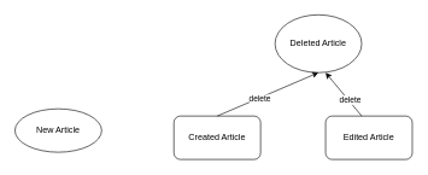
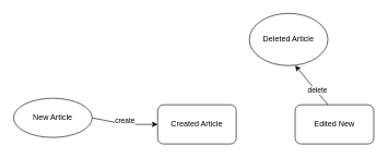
  <mxCell id="0" />
  <mxCell id="1" parent="0" />
  <mxCell id="2" value="Deleted Article" style="ellipse;whiteSpace=wrap;html=1;" vertex="1" parent="1"><mxGeometry x="380" y="20" width="120" height="80" as="geometry" /></mxCell>
  <mxCell id="3" value="Created Article" style="rounded=1;whiteSpace=wrap;html=1;" vertex="1" parent="1"><mxGeometry x="240" y="160" width="120" height="60" as="geometry" /></mxCell>
  <mxCell id="4" value="New Article" style="ellipse;whiteSpace=wrap;html=1;" vertex="1" parent="1"><mxGeometry x="20" y="150" width="120" height="60" as="geometry" /></mxCell>
- <mxCell id="7" value="" style="endArrow=classic;html=1;rounded=0;exitX=0.5;exitY=0;exitDx=0;exitDy=0;entryX=0.5;entryY=1;entryDx=0;entryDy=0;" edge="1" parent="1" source="3" target="2"><mxGeometry width="50" height="50" relative="1" as="geometry"><mxPoint x="280" y="180" as="sourcePoint" /><mxPoint x="330" y="130" as="targetPoint" /><Array as="points" /></mxGeometry></mxCell>
- <mxCell id="8" value="delete " style="edgeLabel;html=1;align=center;verticalAlign=middle;resizable=0;points=[];" vertex="1" connectable="0" parent="7"><mxGeometry x="-0.176" y="-1" relative="1" as="geometry"><mxPoint as="offset" /></mxGeometry></mxCell>
- <mxCell id="9" value="Edited Article" style="rounded=1;whiteSpace=wrap;html=1;" vertex="1" parent="1"><mxGeometry x="450" y="160" width="120" height="60" as="geometry" /></mxCell>
+ <mxCell id="5" value="" style="endArrow=classic;html=1;rounded=0;exitX=1;exitY=0.5;exitDx=0;exitDy=0;entryX=0;entryY=0.5;entryDx=0;entryDy=0;" edge="1" parent="1" source="4" target="3"><mxGeometry width="50" height="50" relative="1" as="geometry"><mxPoint x="180" y="220" as="sourcePoint" /><mxPoint x="240" y="200" as="targetPoint" /><Array as="points"><mxPoint x="190" y="190" /></Array></mxGeometry></mxCell>
+ <mxCell id="6" value="create " style="edgeLabel;html=1;align=center;verticalAlign=middle;resizable=0;points=[];" vertex="1" connectable="0" parent="5"><mxGeometry x="-0.52" relative="1" as="geometry"><mxPoint x="26" as="offset" /></mxGeometry></mxCell>
+ <mxCell id="9" value="Edited New" style="rounded=1;whiteSpace=wrap;html=1;" vertex="1" parent="1"><mxGeometry x="450" y="160" width="120" height="60" as="geometry" /></mxCell>
  <mxCell id="10" value="" style="endArrow=classic;html=1;rounded=0;" edge="1" parent="1"><mxGeometry width="50" height="50" relative="1" as="geometry"><mxPoint x="500" y="160" as="sourcePoint" /><mxPoint x="450" y="100" as="targetPoint" /><Array as="points"><mxPoint x="500" y="160" /><mxPoint x="450" y="100" /></Array></mxGeometry></mxCell>
  <mxCell id="11" value="delete" style="edgeLabel;html=1;align=center;verticalAlign=middle;resizable=0;points=[];" vertex="1" connectable="0" parent="10"><mxGeometry x="-0.285" y="-2" relative="1" as="geometry"><mxPoint as="offset" /></mxGeometry></mxCell>
